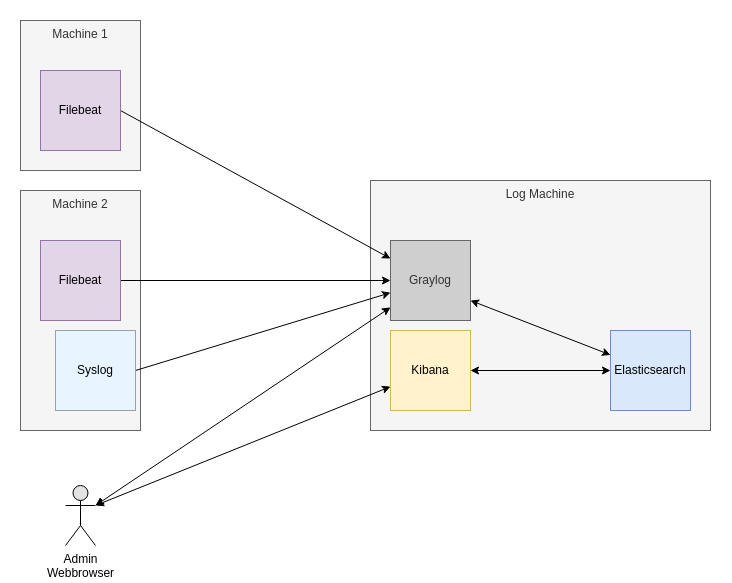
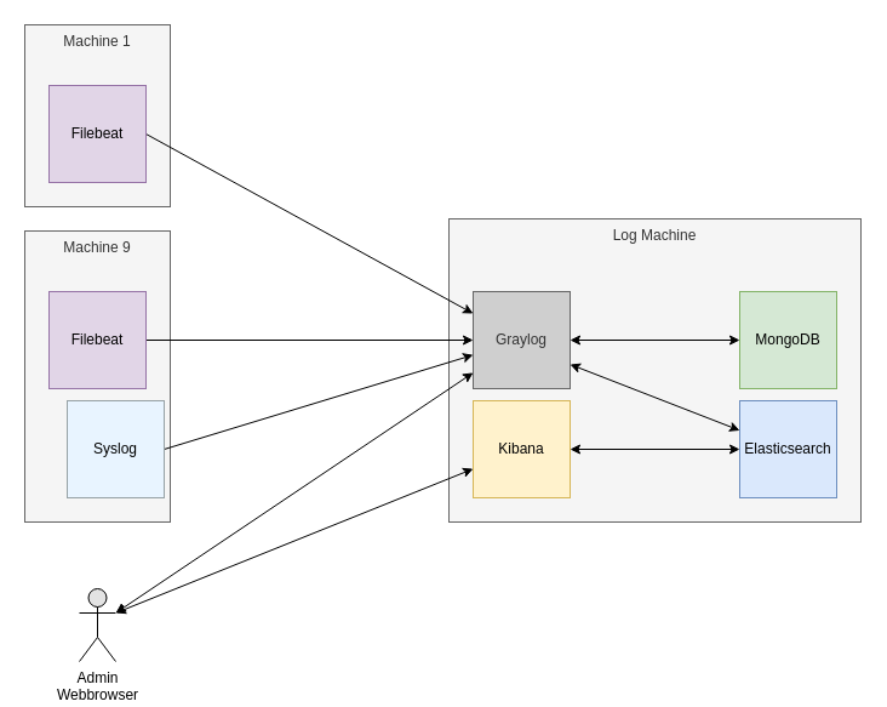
  <mxCell id="0" />
  <mxCell id="1" parent="0" />
  <mxCell id="2" value="Log Machine" style="rounded=0;whiteSpace=wrap;html=1;verticalAlign=top;fontColor=#333333;fillColor=#f5f5f5;strokeColor=#666666;" vertex="1" parent="1"><mxGeometry x="370" y="180" width="340" height="250" as="geometry" /></mxCell>
  <mxCell id="3" value="Machine 1" style="rounded=0;whiteSpace=wrap;html=1;verticalAlign=top;fontColor=#333333;fillColor=#f5f5f5;strokeColor=#666666;" vertex="1" parent="1"><mxGeometry x="20" y="20" width="120" height="150" as="geometry" /></mxCell>
  <mxCell id="4" style="rounded=0;orthogonalLoop=1;jettySize=auto;html=1;exitX=1;exitY=0.5;exitDx=0;exitDy=0;endArrow=classic;endFill=1;" edge="1" parent="1" source="5" target="9"><mxGeometry relative="1" as="geometry" /></mxCell>
  <mxCell id="5" value="Filebeat" style="rounded=0;whiteSpace=wrap;html=1;fillColor=#e1d5e7;strokeColor=#9673a6;" vertex="1" parent="1"><mxGeometry x="40" y="70" width="80" height="80" as="geometry" /></mxCell>
  <mxCell id="6" value="Elasticsearch" style="rounded=0;whiteSpace=wrap;html=1;fillColor=#dae8fc;strokeColor=#6c8ebf;" vertex="1" parent="1"><mxGeometry x="610" y="330" width="80" height="80" as="geometry" /></mxCell>
  <mxCell id="7" style="rounded=0;orthogonalLoop=1;jettySize=auto;html=1;exitX=1;exitY=0.75;exitDx=0;exitDy=0;endArrow=classic;endFill=1;startArrow=classic;startFill=1;" edge="1" parent="1" source="9" target="6"><mxGeometry relative="1" as="geometry" /></mxCell>
+ <mxCell id="8" style="edgeStyle=orthogonalEdgeStyle;rounded=0;orthogonalLoop=1;jettySize=auto;html=1;exitX=1;exitY=0.5;exitDx=0;exitDy=0;entryX=0;entryY=0.5;entryDx=0;entryDy=0;endArrow=classic;endFill=1;startArrow=classic;startFill=1;" edge="1" parent="1" source="9" target="12"><mxGeometry relative="1" as="geometry" /></mxCell>
  <mxCell id="9" value="&lt;div&gt;Graylog&lt;/div&gt;" style="rounded=0;whiteSpace=wrap;html=1;fillColor=#CFCFCF;strokeColor=#666666;fontColor=#333333;" vertex="1" parent="1"><mxGeometry x="390" y="240" width="80" height="80" as="geometry" /></mxCell>
  <mxCell id="10" style="edgeStyle=orthogonalEdgeStyle;rounded=0;orthogonalLoop=1;jettySize=auto;html=1;exitX=1;exitY=0.5;exitDx=0;exitDy=0;endArrow=classic;endFill=1;startArrow=classic;startFill=1;" edge="1" parent="1" source="11" target="6"><mxGeometry relative="1" as="geometry" /></mxCell>
  <mxCell id="11" value="&lt;div&gt;Kibana&lt;/div&gt;" style="rounded=0;whiteSpace=wrap;html=1;fillColor=#fff2cc;strokeColor=#d6b656;" vertex="1" parent="1"><mxGeometry x="390" y="330" width="80" height="80" as="geometry" /></mxCell>
- <mxCell id="13" value="Machine 2" style="rounded=0;whiteSpace=wrap;html=1;verticalAlign=top;fontColor=#333333;fillColor=#f5f5f5;strokeColor=#666666;" vertex="1" parent="1"><mxGeometry x="20" y="190" width="120" height="240" as="geometry" /></mxCell>
+ <mxCell id="12" value="MongoDB" style="rounded=0;whiteSpace=wrap;html=1;fillColor=#d5e8d4;strokeColor=#82b366;" vertex="1" parent="1"><mxGeometry x="610" y="240" width="80" height="80" as="geometry" /></mxCell>
+ <mxCell id="13" value="Machine 9" style="rounded=0;whiteSpace=wrap;html=1;verticalAlign=top;fontColor=#333333;fillColor=#f5f5f5;strokeColor=#666666;" vertex="1" parent="1"><mxGeometry x="20" y="190" width="120" height="240" as="geometry" /></mxCell>
  <mxCell id="14" style="edgeStyle=none;rounded=0;orthogonalLoop=1;jettySize=auto;html=1;exitX=1;exitY=0.5;exitDx=0;exitDy=0;startArrow=none;startFill=0;endArrow=classic;endFill=1;" edge="1" parent="1" source="15" target="9"><mxGeometry relative="1" as="geometry" /></mxCell>
  <mxCell id="15" value="Filebeat" style="rounded=0;whiteSpace=wrap;html=1;fillColor=#e1d5e7;strokeColor=#9673a6;" vertex="1" parent="1"><mxGeometry x="40" y="240" width="80" height="80" as="geometry" /></mxCell>
  <mxCell id="16" style="edgeStyle=none;rounded=0;orthogonalLoop=1;jettySize=auto;html=1;exitX=1;exitY=0.333;exitDx=0;exitDy=0;exitPerimeter=0;startArrow=classic;startFill=1;endArrow=classic;endFill=1;" edge="1" parent="1" source="18" target="9"><mxGeometry relative="1" as="geometry" /></mxCell>
  <mxCell id="17" style="edgeStyle=none;rounded=0;orthogonalLoop=1;jettySize=auto;html=1;exitX=1;exitY=0.333;exitDx=0;exitDy=0;exitPerimeter=0;startArrow=classic;startFill=1;endArrow=classic;endFill=1;" edge="1" parent="1" source="18" target="11"><mxGeometry relative="1" as="geometry" /></mxCell>
  <mxCell id="18" value="&lt;div&gt;Admin&lt;/div&gt;Webbrowser" style="shape=umlActor;verticalLabelPosition=bottom;verticalAlign=top;html=1;outlineConnect=0;fillColor=#E3E3E3;" vertex="1" parent="1"><mxGeometry x="65" y="485" width="30" height="60" as="geometry" /></mxCell>
  <mxCell id="19" style="edgeStyle=none;rounded=0;orthogonalLoop=1;jettySize=auto;html=1;exitX=1;exitY=0.5;exitDx=0;exitDy=0;fontColor=#808080;startArrow=none;startFill=0;endArrow=classic;endFill=1;" edge="1" parent="1" source="20" target="9"><mxGeometry relative="1" as="geometry" /></mxCell>
  <mxCell id="20" value="&lt;div&gt;Syslog&lt;/div&gt;" style="rounded=0;whiteSpace=wrap;html=1;fillColor=#E8F4FF;strokeColor=#97A2A6;" vertex="1" parent="1"><mxGeometry x="55" y="330" width="80" height="80" as="geometry" /></mxCell>
